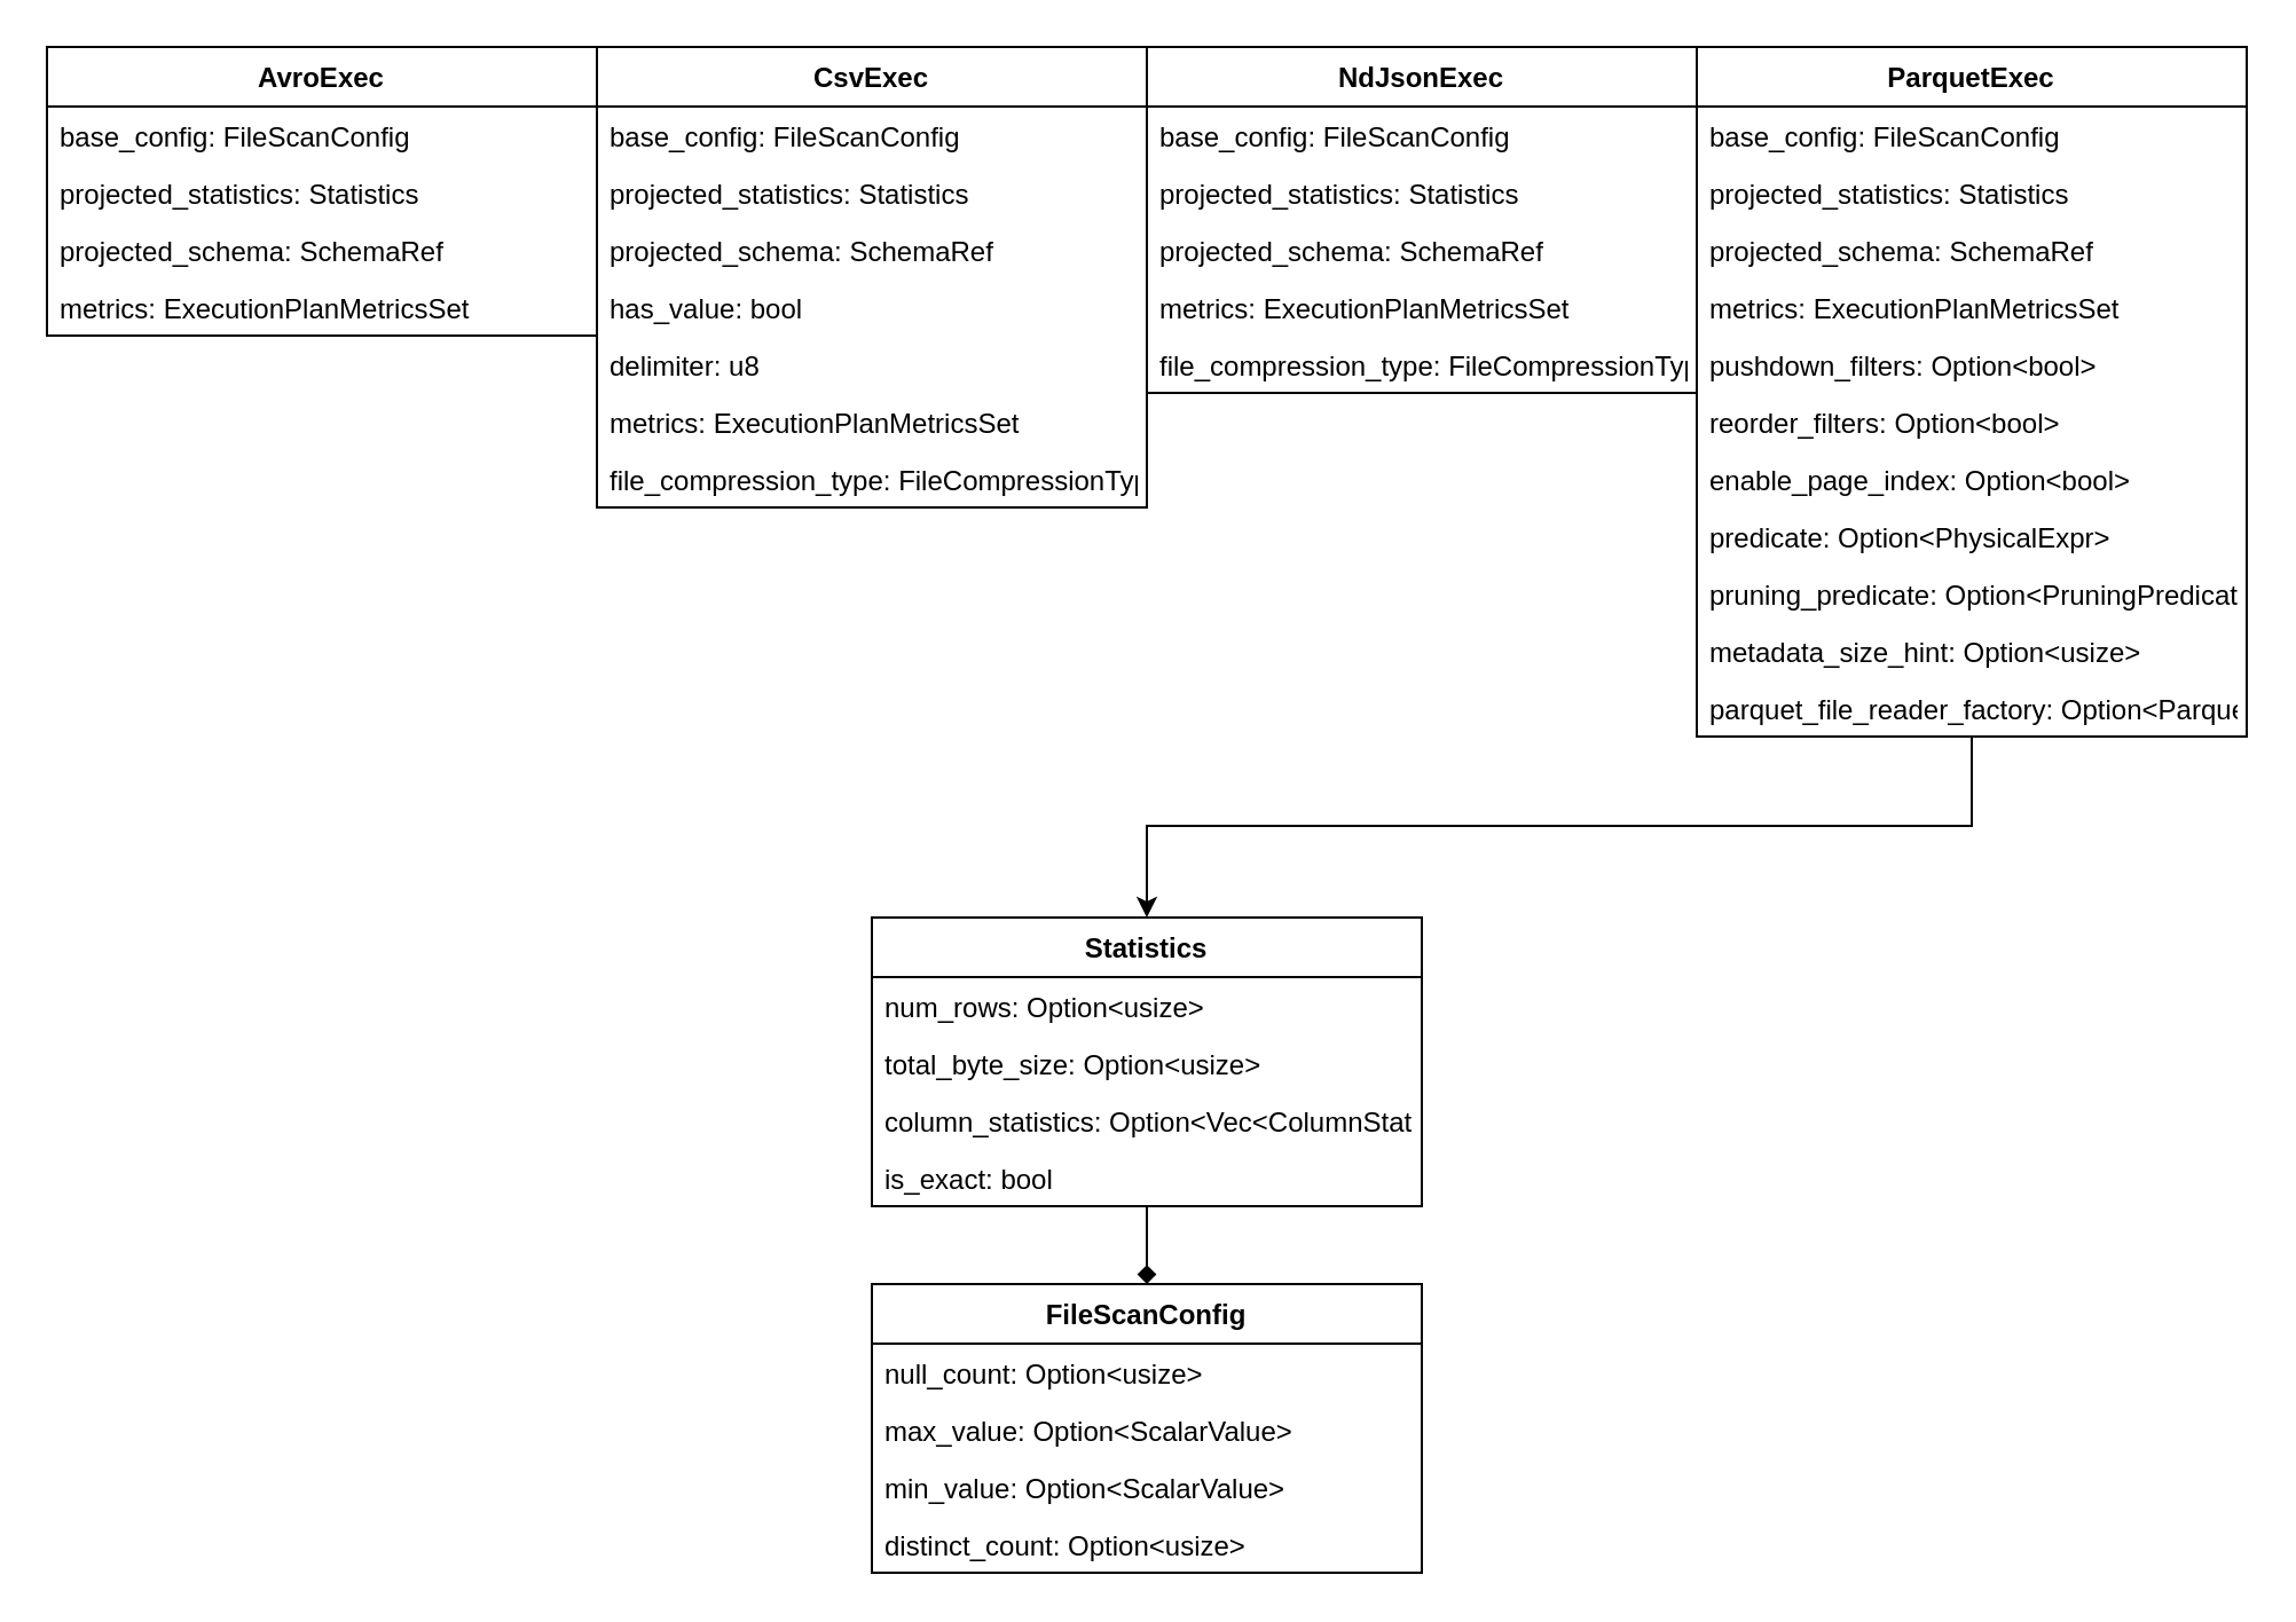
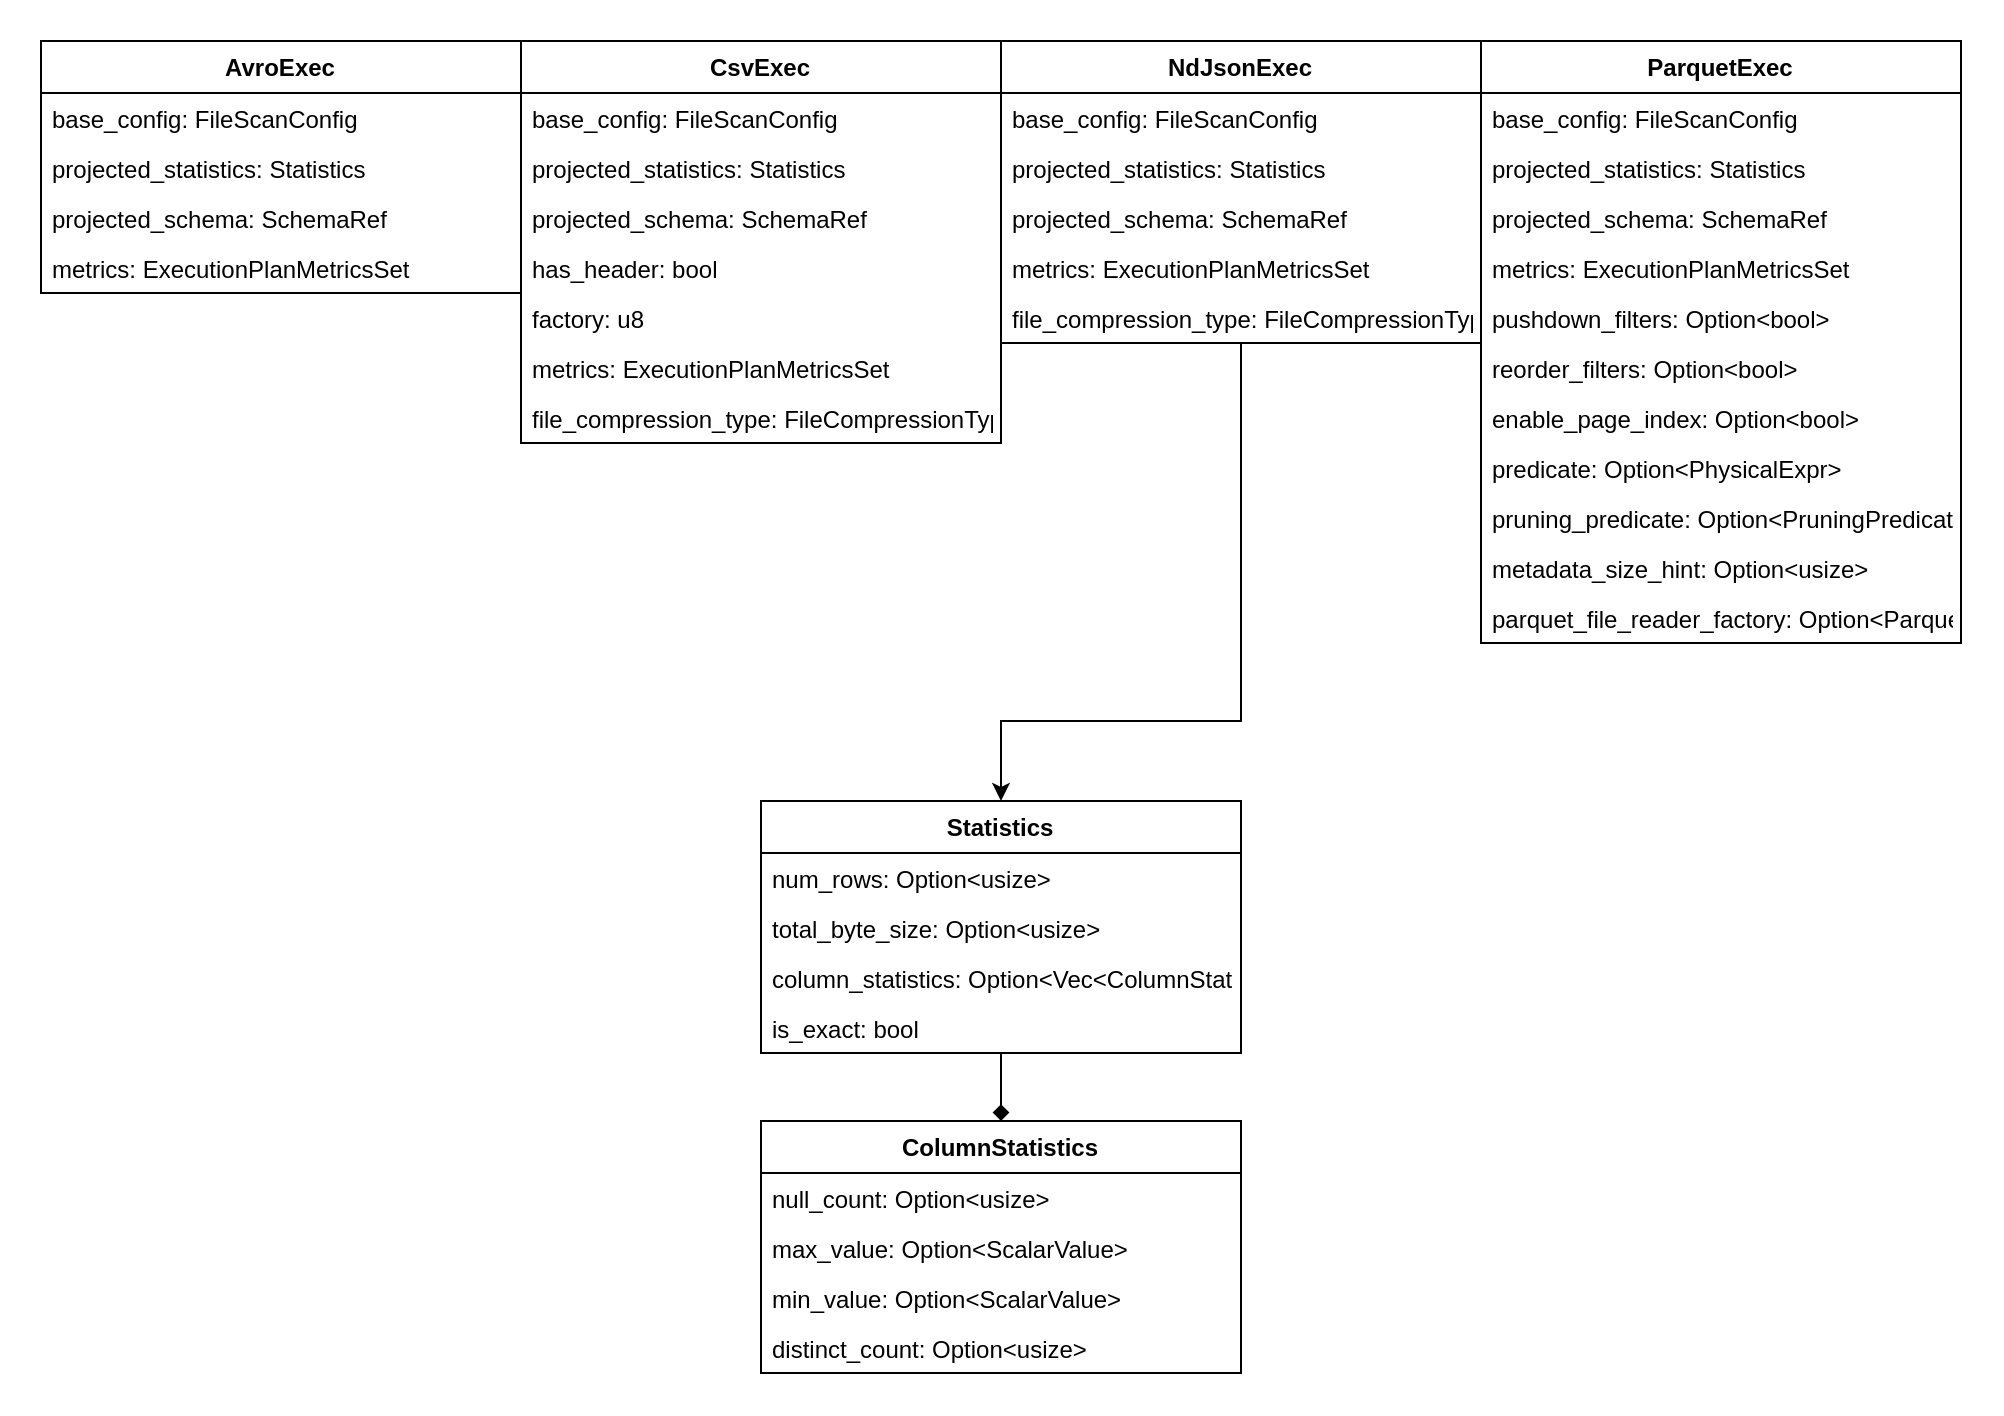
  <mxCell id="0" />
  <mxCell id="1" parent="0" />
  <mxCell id="2" value="AvroExec" style="swimlane;fontStyle=1;align=center;verticalAlign=top;childLayout=stackLayout;horizontal=1;startSize=26;horizontalStack=0;resizeParent=1;resizeLast=0;collapsible=1;marginBottom=0;rounded=0;shadow=0;strokeWidth=1;spacing=2;" parent="1" vertex="1"><mxGeometry x="20" y="20" width="240" height="126" as="geometry"><mxRectangle x="550" y="140" width="160" height="26" as="alternateBounds" /></mxGeometry></mxCell>
  <mxCell id="3" value="base_config: FileScanConfig&#10;" style="text;align=left;verticalAlign=top;spacingLeft=4;spacingRight=4;overflow=hidden;rotatable=0;points=[[0,0.5],[1,0.5]];portConstraint=eastwest;" parent="2" vertex="1"><mxGeometry y="26" width="240" height="25" as="geometry" /></mxCell>
  <mxCell id="4" value="projected_statistics: Statistics" style="text;align=left;verticalAlign=top;spacingLeft=4;spacingRight=4;overflow=hidden;rotatable=0;points=[[0,0.5],[1,0.5]];portConstraint=eastwest;" parent="2" vertex="1"><mxGeometry y="51" width="240" height="25" as="geometry" /></mxCell>
  <mxCell id="5" value="projected_schema: SchemaRef" style="text;align=left;verticalAlign=top;spacingLeft=4;spacingRight=4;overflow=hidden;rotatable=0;points=[[0,0.5],[1,0.5]];portConstraint=eastwest;" parent="2" vertex="1"><mxGeometry y="76" width="240" height="25" as="geometry" /></mxCell>
  <mxCell id="6" value="metrics: ExecutionPlanMetricsSet" style="text;align=left;verticalAlign=top;spacingLeft=4;spacingRight=4;overflow=hidden;rotatable=0;points=[[0,0.5],[1,0.5]];portConstraint=eastwest;" parent="2" vertex="1"><mxGeometry y="101" width="240" height="25" as="geometry" /></mxCell>
  <mxCell id="7" value="CsvExec" style="swimlane;fontStyle=1;align=center;verticalAlign=top;childLayout=stackLayout;horizontal=1;startSize=26;horizontalStack=0;resizeParent=1;resizeLast=0;collapsible=1;marginBottom=0;rounded=0;shadow=0;strokeWidth=1;spacing=2;" parent="1" vertex="1"><mxGeometry x="260" y="20" width="240" height="201" as="geometry"><mxRectangle x="550" y="140" width="160" height="26" as="alternateBounds" /></mxGeometry></mxCell>
  <mxCell id="8" value="base_config: FileScanConfig&#10;" style="text;align=left;verticalAlign=top;spacingLeft=4;spacingRight=4;overflow=hidden;rotatable=0;points=[[0,0.5],[1,0.5]];portConstraint=eastwest;" parent="7" vertex="1"><mxGeometry y="26" width="240" height="25" as="geometry" /></mxCell>
  <mxCell id="9" value="projected_statistics: Statistics" style="text;align=left;verticalAlign=top;spacingLeft=4;spacingRight=4;overflow=hidden;rotatable=0;points=[[0,0.5],[1,0.5]];portConstraint=eastwest;" parent="7" vertex="1"><mxGeometry y="51" width="240" height="25" as="geometry" /></mxCell>
  <mxCell id="10" value="projected_schema: SchemaRef" style="text;align=left;verticalAlign=top;spacingLeft=4;spacingRight=4;overflow=hidden;rotatable=0;points=[[0,0.5],[1,0.5]];portConstraint=eastwest;" parent="7" vertex="1"><mxGeometry y="76" width="240" height="25" as="geometry" /></mxCell>
- <mxCell id="11" value="has_value: bool&#10;" style="text;align=left;verticalAlign=top;spacingLeft=4;spacingRight=4;overflow=hidden;rotatable=0;points=[[0,0.5],[1,0.5]];portConstraint=eastwest;" parent="7" vertex="1"><mxGeometry y="101" width="240" height="25" as="geometry" /></mxCell>
- <mxCell id="12" value="delimiter: u8&#10;" style="text;align=left;verticalAlign=top;spacingLeft=4;spacingRight=4;overflow=hidden;rotatable=0;points=[[0,0.5],[1,0.5]];portConstraint=eastwest;" parent="7" vertex="1"><mxGeometry y="126" width="240" height="25" as="geometry" /></mxCell>
+ <mxCell id="11" value="has_header: bool&#10;" style="text;align=left;verticalAlign=top;spacingLeft=4;spacingRight=4;overflow=hidden;rotatable=0;points=[[0,0.5],[1,0.5]];portConstraint=eastwest;" parent="7" vertex="1"><mxGeometry y="101" width="240" height="25" as="geometry" /></mxCell>
+ <mxCell id="12" value="factory: u8&#10;" style="text;align=left;verticalAlign=top;spacingLeft=4;spacingRight=4;overflow=hidden;rotatable=0;points=[[0,0.5],[1,0.5]];portConstraint=eastwest;" parent="7" vertex="1"><mxGeometry y="126" width="240" height="25" as="geometry" /></mxCell>
  <mxCell id="13" value="metrics: ExecutionPlanMetricsSet" style="text;align=left;verticalAlign=top;spacingLeft=4;spacingRight=4;overflow=hidden;rotatable=0;points=[[0,0.5],[1,0.5]];portConstraint=eastwest;" parent="7" vertex="1"><mxGeometry y="151" width="240" height="25" as="geometry" /></mxCell>
  <mxCell id="14" value="file_compression_type: FileCompressionType&#10;" style="text;align=left;verticalAlign=top;spacingLeft=4;spacingRight=4;overflow=hidden;rotatable=0;points=[[0,0.5],[1,0.5]];portConstraint=eastwest;" parent="7" vertex="1"><mxGeometry y="176" width="240" height="25" as="geometry" /></mxCell>
+ <mxCell id="15" style="edgeStyle=orthogonalEdgeStyle;rounded=0;orthogonalLoop=1;jettySize=auto;html=1;entryX=0.5;entryY=0;entryDx=0;entryDy=0;entryPerimeter=0;" parent="1" source="16" target="36" edge="1"><mxGeometry relative="1" as="geometry"><Array as="points"><mxPoint x="620" y="360" /><mxPoint x="500" y="360" /></Array></mxGeometry></mxCell>
  <mxCell id="16" value="NdJsonExec" style="swimlane;fontStyle=1;align=center;verticalAlign=top;childLayout=stackLayout;horizontal=1;startSize=26;horizontalStack=0;resizeParent=1;resizeLast=0;collapsible=1;marginBottom=0;rounded=0;shadow=0;strokeWidth=1;spacing=2;" parent="1" vertex="1"><mxGeometry x="500" y="20" width="240" height="151" as="geometry"><mxRectangle x="550" y="140" width="160" height="26" as="alternateBounds" /></mxGeometry></mxCell>
  <mxCell id="17" value="base_config: FileScanConfig&#10;" style="text;align=left;verticalAlign=top;spacingLeft=4;spacingRight=4;overflow=hidden;rotatable=0;points=[[0,0.5],[1,0.5]];portConstraint=eastwest;" parent="16" vertex="1"><mxGeometry y="26" width="240" height="25" as="geometry" /></mxCell>
  <mxCell id="18" value="projected_statistics: Statistics" style="text;align=left;verticalAlign=top;spacingLeft=4;spacingRight=4;overflow=hidden;rotatable=0;points=[[0,0.5],[1,0.5]];portConstraint=eastwest;" parent="16" vertex="1"><mxGeometry y="51" width="240" height="25" as="geometry" /></mxCell>
  <mxCell id="19" value="projected_schema: SchemaRef" style="text;align=left;verticalAlign=top;spacingLeft=4;spacingRight=4;overflow=hidden;rotatable=0;points=[[0,0.5],[1,0.5]];portConstraint=eastwest;" parent="16" vertex="1"><mxGeometry y="76" width="240" height="25" as="geometry" /></mxCell>
  <mxCell id="20" value="metrics: ExecutionPlanMetricsSet" style="text;align=left;verticalAlign=top;spacingLeft=4;spacingRight=4;overflow=hidden;rotatable=0;points=[[0,0.5],[1,0.5]];portConstraint=eastwest;" parent="16" vertex="1"><mxGeometry y="101" width="240" height="25" as="geometry" /></mxCell>
  <mxCell id="21" value="file_compression_type: FileCompressionType&#10;" style="text;align=left;verticalAlign=top;spacingLeft=4;spacingRight=4;overflow=hidden;rotatable=0;points=[[0,0.5],[1,0.5]];portConstraint=eastwest;" parent="16" vertex="1"><mxGeometry y="126" width="240" height="25" as="geometry" /></mxCell>
- <mxCell id="22" style="edgeStyle=orthogonalEdgeStyle;rounded=0;orthogonalLoop=1;jettySize=auto;html=1;" parent="1" source="23" target="36" edge="1"><mxGeometry relative="1" as="geometry"><Array as="points"><mxPoint x="860" y="360" /><mxPoint x="500" y="360" /></Array></mxGeometry></mxCell>
  <mxCell id="23" value="ParquetExec" style="swimlane;fontStyle=1;align=center;verticalAlign=top;childLayout=stackLayout;horizontal=1;startSize=26;horizontalStack=0;resizeParent=1;resizeLast=0;collapsible=1;marginBottom=0;rounded=0;shadow=0;strokeWidth=1;spacing=2;" parent="1" vertex="1"><mxGeometry x="740" y="20" width="240" height="301" as="geometry"><mxRectangle x="550" y="140" width="160" height="26" as="alternateBounds" /></mxGeometry></mxCell>
  <mxCell id="24" value="base_config: FileScanConfig&#10;" style="text;align=left;verticalAlign=top;spacingLeft=4;spacingRight=4;overflow=hidden;rotatable=0;points=[[0,0.5],[1,0.5]];portConstraint=eastwest;" parent="23" vertex="1"><mxGeometry y="26" width="240" height="25" as="geometry" /></mxCell>
  <mxCell id="25" value="projected_statistics: Statistics" style="text;align=left;verticalAlign=top;spacingLeft=4;spacingRight=4;overflow=hidden;rotatable=0;points=[[0,0.5],[1,0.5]];portConstraint=eastwest;" parent="23" vertex="1"><mxGeometry y="51" width="240" height="25" as="geometry" /></mxCell>
  <mxCell id="26" value="projected_schema: SchemaRef" style="text;align=left;verticalAlign=top;spacingLeft=4;spacingRight=4;overflow=hidden;rotatable=0;points=[[0,0.5],[1,0.5]];portConstraint=eastwest;" parent="23" vertex="1"><mxGeometry y="76" width="240" height="25" as="geometry" /></mxCell>
  <mxCell id="27" value="metrics: ExecutionPlanMetricsSet" style="text;align=left;verticalAlign=top;spacingLeft=4;spacingRight=4;overflow=hidden;rotatable=0;points=[[0,0.5],[1,0.5]];portConstraint=eastwest;" parent="23" vertex="1"><mxGeometry y="101" width="240" height="25" as="geometry" /></mxCell>
  <mxCell id="28" value="pushdown_filters: Option&lt;bool&gt;&#10;" style="text;align=left;verticalAlign=top;spacingLeft=4;spacingRight=4;overflow=hidden;rotatable=0;points=[[0,0.5],[1,0.5]];portConstraint=eastwest;" parent="23" vertex="1"><mxGeometry y="126" width="240" height="25" as="geometry" /></mxCell>
  <mxCell id="29" value="reorder_filters: Option&lt;bool&gt;&#10;" style="text;align=left;verticalAlign=top;spacingLeft=4;spacingRight=4;overflow=hidden;rotatable=0;points=[[0,0.5],[1,0.5]];portConstraint=eastwest;" parent="23" vertex="1"><mxGeometry y="151" width="240" height="25" as="geometry" /></mxCell>
  <mxCell id="30" value="enable_page_index: Option&lt;bool&gt;&#10;" style="text;align=left;verticalAlign=top;spacingLeft=4;spacingRight=4;overflow=hidden;rotatable=0;points=[[0,0.5],[1,0.5]];portConstraint=eastwest;" parent="23" vertex="1"><mxGeometry y="176" width="240" height="25" as="geometry" /></mxCell>
  <mxCell id="31" value="predicate: Option&lt;PhysicalExpr&gt;&#10;" style="text;align=left;verticalAlign=top;spacingLeft=4;spacingRight=4;overflow=hidden;rotatable=0;points=[[0,0.5],[1,0.5]];portConstraint=eastwest;" parent="23" vertex="1"><mxGeometry y="201" width="240" height="25" as="geometry" /></mxCell>
  <mxCell id="32" value="pruning_predicate: Option&lt;PruningPredicate&gt;&#10;" style="text;align=left;verticalAlign=top;spacingLeft=4;spacingRight=4;overflow=hidden;rotatable=0;points=[[0,0.5],[1,0.5]];portConstraint=eastwest;" parent="23" vertex="1"><mxGeometry y="226" width="240" height="25" as="geometry" /></mxCell>
  <mxCell id="33" value="metadata_size_hint: Option&lt;usize&gt;&#10;" style="text;align=left;verticalAlign=top;spacingLeft=4;spacingRight=4;overflow=hidden;rotatable=0;points=[[0,0.5],[1,0.5]];portConstraint=eastwest;" parent="23" vertex="1"><mxGeometry y="251" width="240" height="25" as="geometry" /></mxCell>
  <mxCell id="34" value="parquet_file_reader_factory: Option&lt;ParquetFileReaderFactory&gt;&#10;" style="text;align=left;verticalAlign=top;spacingLeft=4;spacingRight=4;overflow=hidden;rotatable=0;points=[[0,0.5],[1,0.5]];portConstraint=eastwest;" parent="23" vertex="1"><mxGeometry y="276" width="240" height="25" as="geometry" /></mxCell>
  <mxCell id="35" style="edgeStyle=orthogonalEdgeStyle;rounded=0;orthogonalLoop=1;jettySize=auto;html=1;entryX=0.5;entryY=0;entryDx=0;entryDy=0;endArrow=diamond;" parent="1" source="36" target="41" edge="1"><mxGeometry relative="1" as="geometry" /></mxCell>
  <mxCell id="36" value="Statistics" style="swimlane;fontStyle=1;align=center;verticalAlign=top;childLayout=stackLayout;horizontal=1;startSize=26;horizontalStack=0;resizeParent=1;resizeLast=0;collapsible=1;marginBottom=0;rounded=0;shadow=0;strokeWidth=1;spacing=2;" parent="1" vertex="1"><mxGeometry x="380" y="400" width="240" height="126" as="geometry"><mxRectangle x="550" y="140" width="160" height="26" as="alternateBounds" /></mxGeometry></mxCell>
  <mxCell id="37" value="num_rows: Option&lt;usize&gt;" style="text;align=left;verticalAlign=top;spacingLeft=4;spacingRight=4;overflow=hidden;rotatable=0;points=[[0,0.5],[1,0.5]];portConstraint=eastwest;" parent="36" vertex="1"><mxGeometry y="26" width="240" height="25" as="geometry" /></mxCell>
  <mxCell id="38" value="total_byte_size: Option&lt;usize&gt;" style="text;align=left;verticalAlign=top;spacingLeft=4;spacingRight=4;overflow=hidden;rotatable=0;points=[[0,0.5],[1,0.5]];portConstraint=eastwest;" parent="36" vertex="1"><mxGeometry y="51" width="240" height="25" as="geometry" /></mxCell>
  <mxCell id="39" value="column_statistics: Option&lt;Vec&lt;ColumnStatistics&gt;&gt;" style="text;align=left;verticalAlign=top;spacingLeft=4;spacingRight=4;overflow=hidden;rotatable=0;points=[[0,0.5],[1,0.5]];portConstraint=eastwest;" parent="36" vertex="1"><mxGeometry y="76" width="240" height="25" as="geometry" /></mxCell>
  <mxCell id="40" value="is_exact: bool" style="text;align=left;verticalAlign=top;spacingLeft=4;spacingRight=4;overflow=hidden;rotatable=0;points=[[0,0.5],[1,0.5]];portConstraint=eastwest;" parent="36" vertex="1"><mxGeometry y="101" width="240" height="25" as="geometry" /></mxCell>
- <mxCell id="41" value="FileScanConfig&#10;" style="swimlane;fontStyle=1;align=center;verticalAlign=top;childLayout=stackLayout;horizontal=1;startSize=26;horizontalStack=0;resizeParent=1;resizeLast=0;collapsible=1;marginBottom=0;rounded=0;shadow=0;strokeWidth=1;spacing=2;" parent="1" vertex="1"><mxGeometry x="380" y="560" width="240" height="126" as="geometry"><mxRectangle x="550" y="140" width="160" height="26" as="alternateBounds" /></mxGeometry></mxCell>
+ <mxCell id="41" value="ColumnStatistics&#10;" style="swimlane;fontStyle=1;align=center;verticalAlign=top;childLayout=stackLayout;horizontal=1;startSize=26;horizontalStack=0;resizeParent=1;resizeLast=0;collapsible=1;marginBottom=0;rounded=0;shadow=0;strokeWidth=1;spacing=2;" parent="1" vertex="1"><mxGeometry x="380" y="560" width="240" height="126" as="geometry"><mxRectangle x="550" y="140" width="160" height="26" as="alternateBounds" /></mxGeometry></mxCell>
  <mxCell id="42" value="null_count: Option&lt;usize&gt;" style="text;align=left;verticalAlign=top;spacingLeft=4;spacingRight=4;overflow=hidden;rotatable=0;points=[[0,0.5],[1,0.5]];portConstraint=eastwest;" parent="41" vertex="1"><mxGeometry y="26" width="240" height="25" as="geometry" /></mxCell>
  <mxCell id="43" value="max_value: Option&lt;ScalarValue&gt;" style="text;align=left;verticalAlign=top;spacingLeft=4;spacingRight=4;overflow=hidden;rotatable=0;points=[[0,0.5],[1,0.5]];portConstraint=eastwest;" parent="41" vertex="1"><mxGeometry y="51" width="240" height="25" as="geometry" /></mxCell>
  <mxCell id="44" value="min_value: Option&lt;ScalarValue&gt;" style="text;align=left;verticalAlign=top;spacingLeft=4;spacingRight=4;overflow=hidden;rotatable=0;points=[[0,0.5],[1,0.5]];portConstraint=eastwest;" parent="41" vertex="1"><mxGeometry y="76" width="240" height="25" as="geometry" /></mxCell>
  <mxCell id="45" value="distinct_count: Option&lt;usize&gt;&#10;" style="text;align=left;verticalAlign=top;spacingLeft=4;spacingRight=4;overflow=hidden;rotatable=0;points=[[0,0.5],[1,0.5]];portConstraint=eastwest;" parent="41" vertex="1"><mxGeometry y="101" width="240" height="25" as="geometry" /></mxCell>
